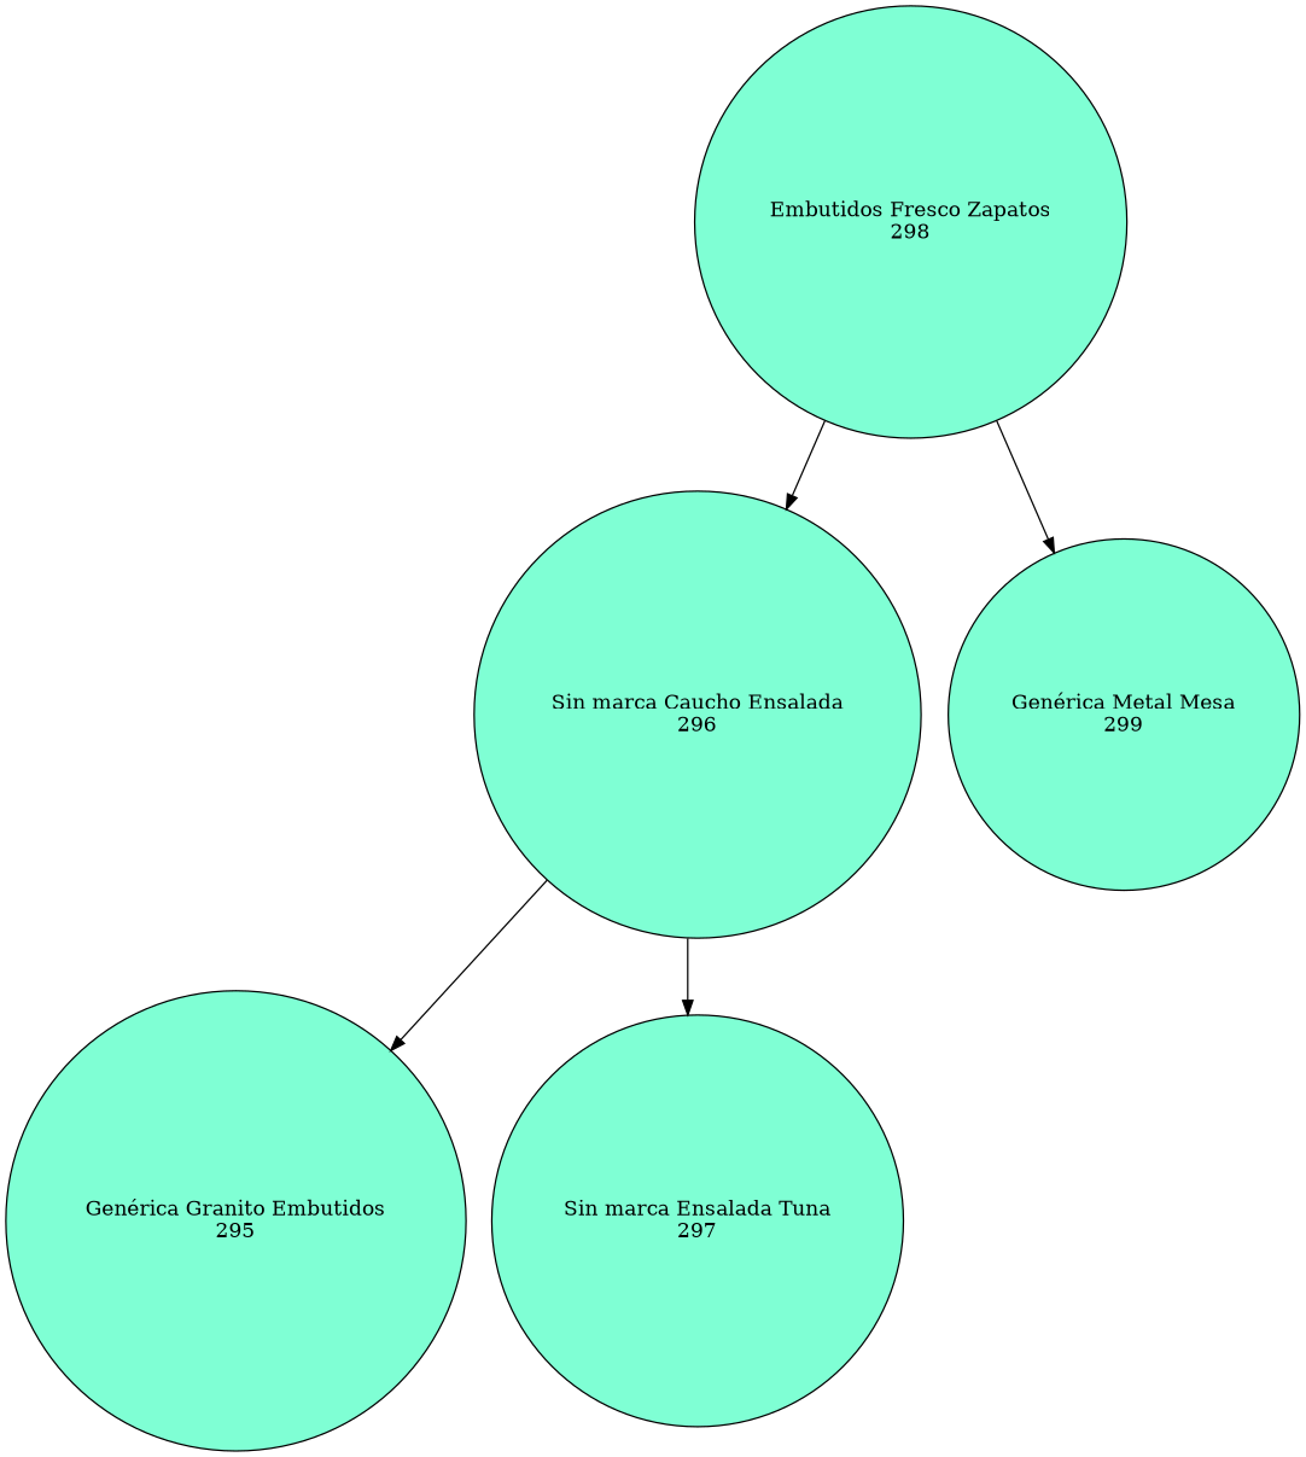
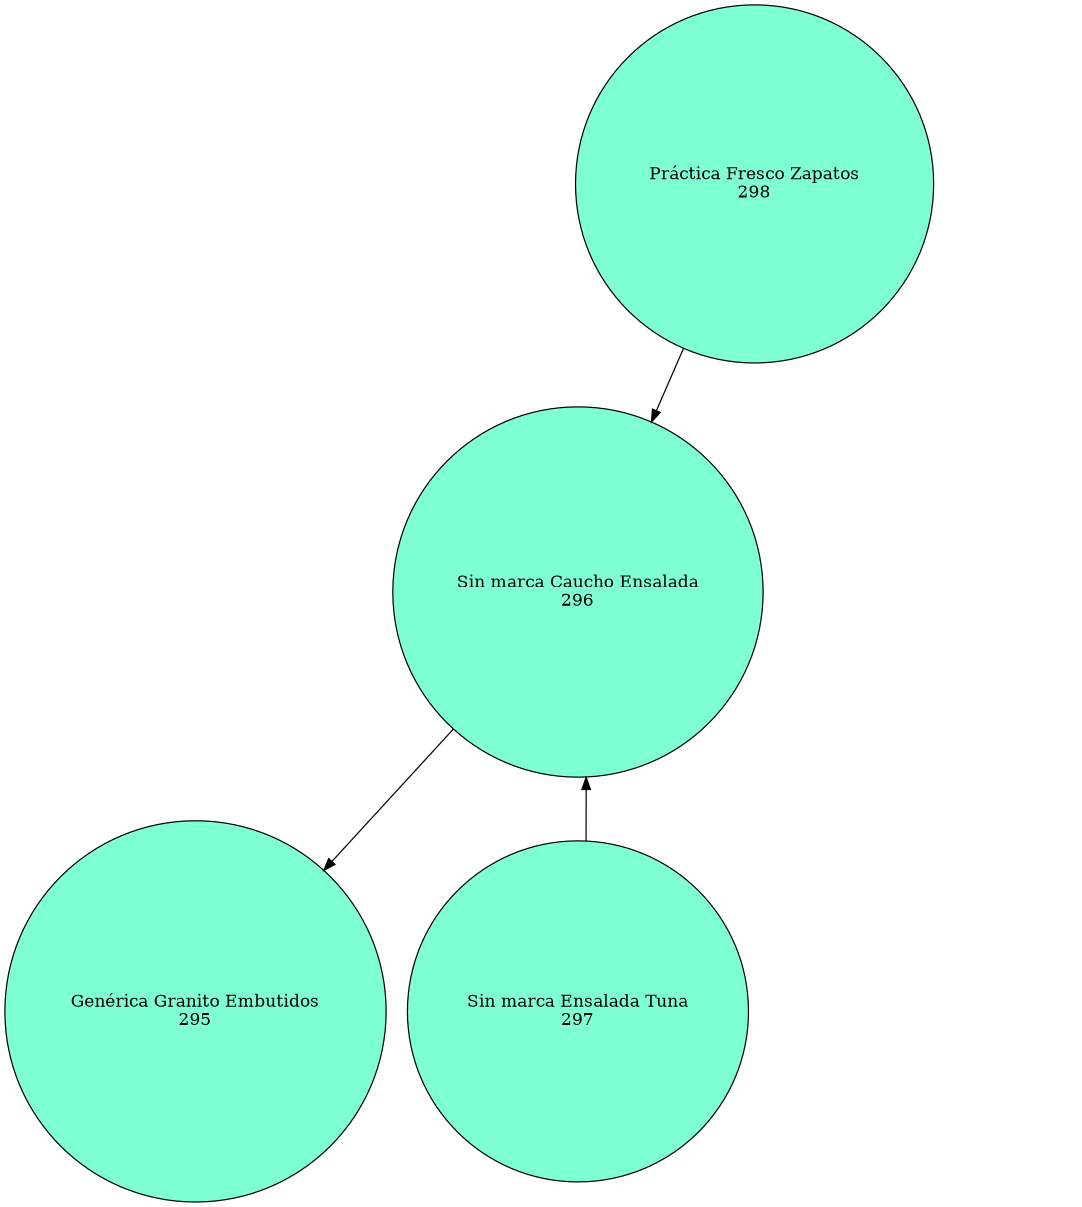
  digraph {
    node [fillcolor=aquamarine shape=circle style=filled]
-   n1 [label="Embutidos Fresco Zapatos\n298"]
+   n1 [label="Práctica Fresco Zapatos\n298"]
    n2 [label="Sin marca Caucho Ensalada\n296"]
-   n3 [label="Genérica Metal Mesa\n299"]
    n4 [label="Genérica Granito Embutidos\n295"]
    n5 [label="Sin marca Ensalada Tuna\n297"]
    n1 -> n2
-   n1 -> n3
    n2 -> n4
-   n2 -> n5
+   n5 -> n2
  }
